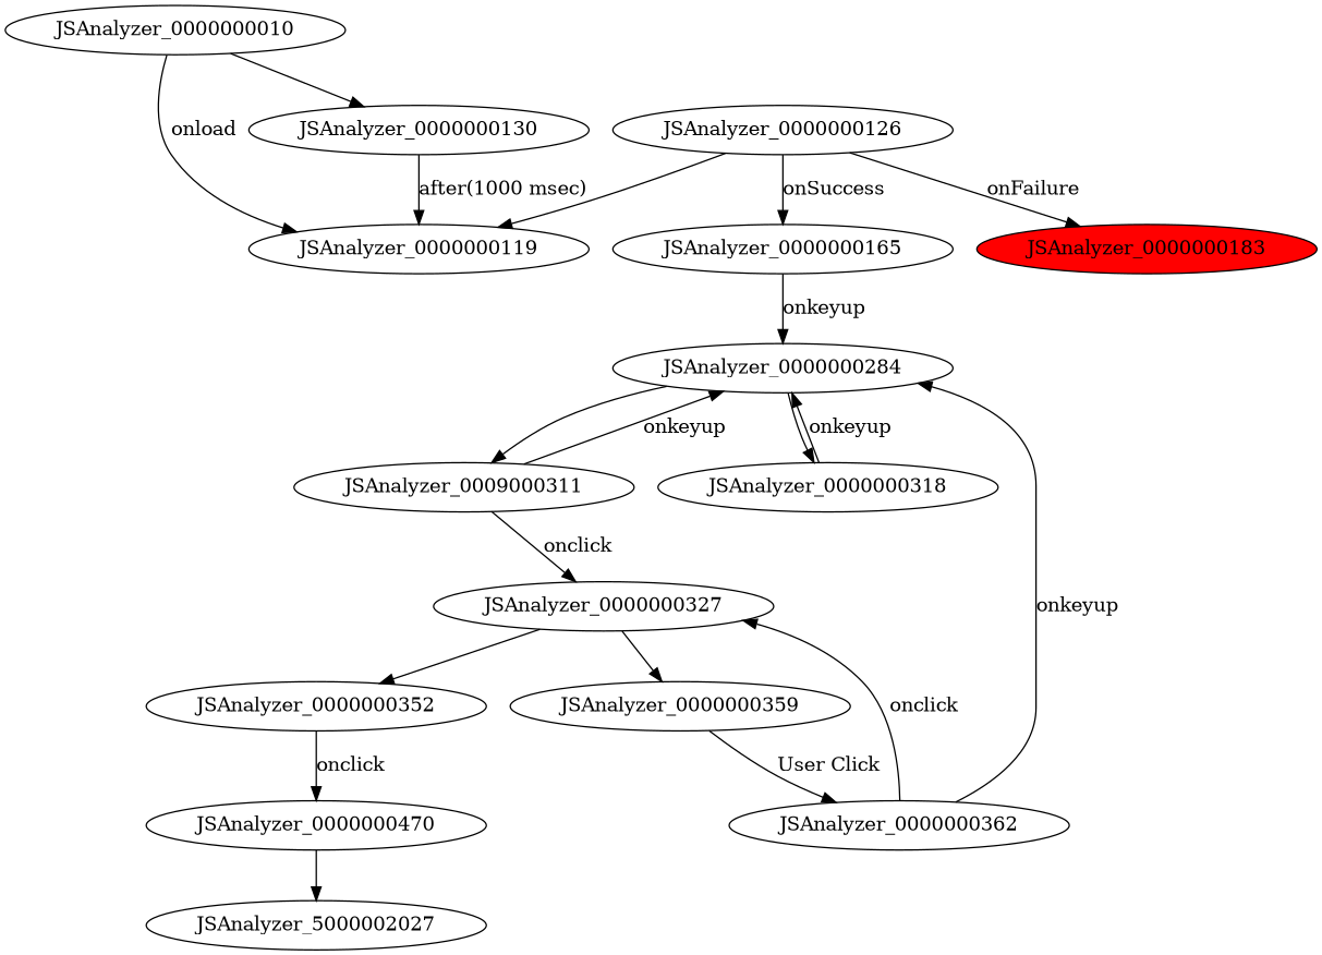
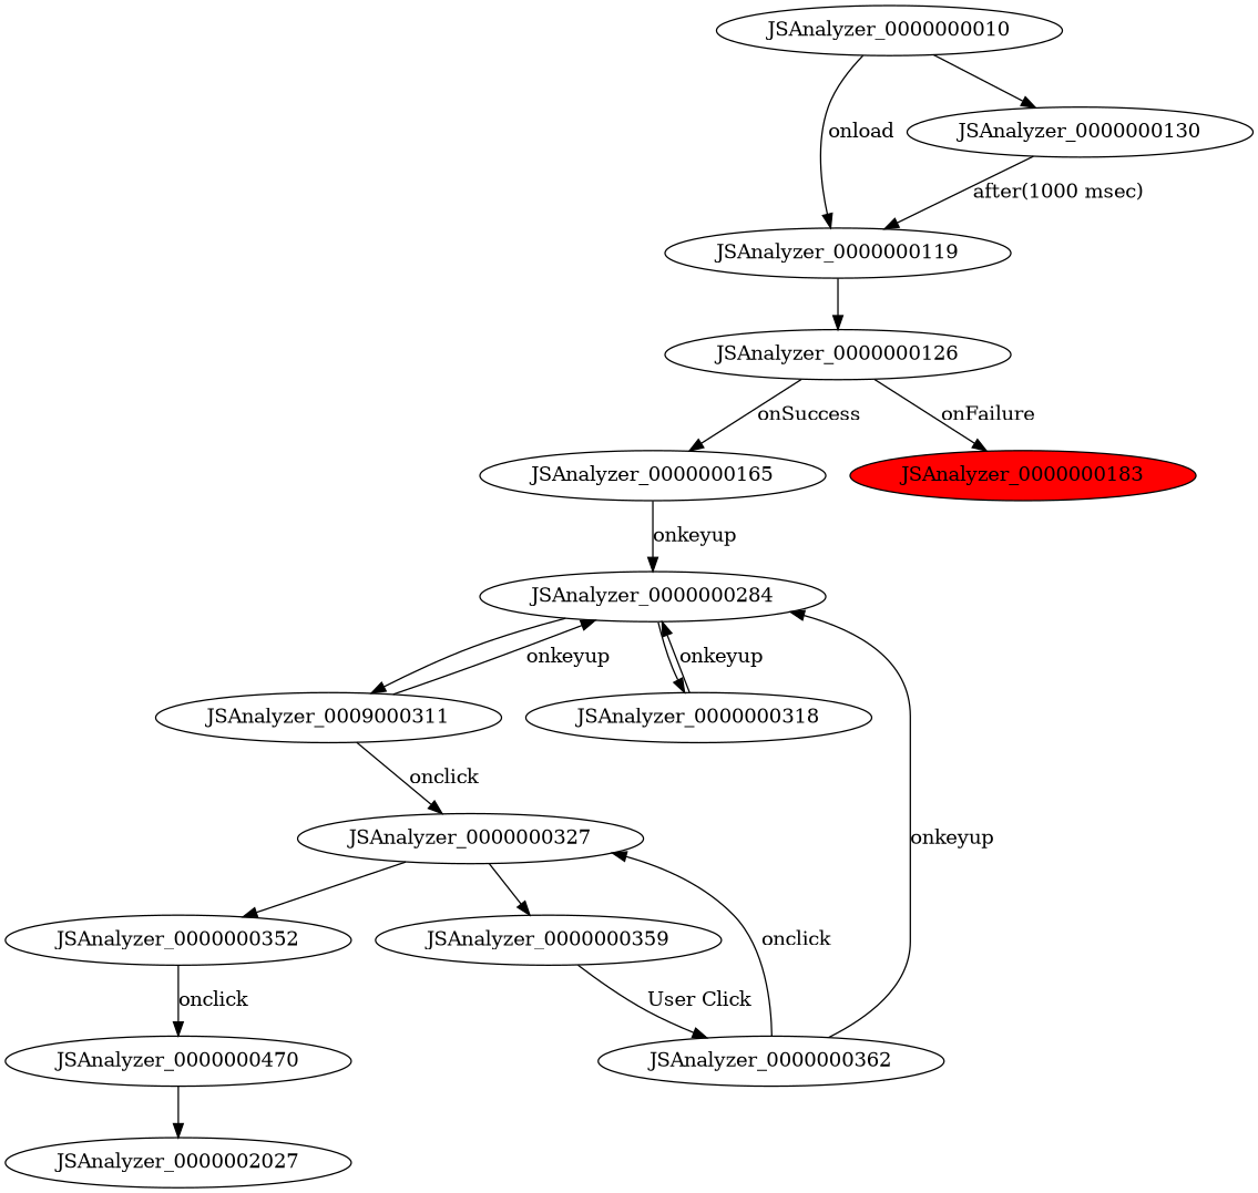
  digraph {
    JSAnalyzer_0000000010
    JSAnalyzer_0000000119
    JSAnalyzer_0000000130
    JSAnalyzer_0000000126
    JSAnalyzer_0000000165
    JSAnalyzer_0000000183 [fillcolor=red style=filled]
    JSAnalyzer_0000000284
    n8 [label=JSAnalyzer_0009000311]
    JSAnalyzer_0000000318
    JSAnalyzer_0000000327
    JSAnalyzer_0000000352
    JSAnalyzer_0000000359
    JSAnalyzer_0000000470
    JSAnalyzer_0000000362
-   JSAnalyzer_0000002027 [label=JSAnalyzer_5000002027]
+   JSAnalyzer_0000002027
    JSAnalyzer_0000000010 -> JSAnalyzer_0000000119 [label=onload]
    JSAnalyzer_0000000010 -> JSAnalyzer_0000000130
-   JSAnalyzer_0000000126 -> JSAnalyzer_0000000119
+   JSAnalyzer_0000000119 -> JSAnalyzer_0000000126
    JSAnalyzer_0000000130 -> JSAnalyzer_0000000119 [label="after(1000 msec)"]
    JSAnalyzer_0000000126 -> JSAnalyzer_0000000165 [label=onSuccess]
    JSAnalyzer_0000000126 -> JSAnalyzer_0000000183 [label=onFailure]
    JSAnalyzer_0000000165 -> JSAnalyzer_0000000284 [label=onkeyup]
    JSAnalyzer_0000000284 -> n8
    JSAnalyzer_0000000284 -> JSAnalyzer_0000000318
    n8 -> JSAnalyzer_0000000284 [label=onkeyup]
    n8 -> JSAnalyzer_0000000327 [label=onclick]
    JSAnalyzer_0000000318 -> JSAnalyzer_0000000284 [label=onkeyup]
    JSAnalyzer_0000000327 -> JSAnalyzer_0000000352
    JSAnalyzer_0000000327 -> JSAnalyzer_0000000359
    JSAnalyzer_0000000352 -> JSAnalyzer_0000000470 [label=onclick]
    JSAnalyzer_0000000359 -> JSAnalyzer_0000000362 [label="User Click"]
    JSAnalyzer_0000000470 -> JSAnalyzer_0000002027
    JSAnalyzer_0000000362 -> JSAnalyzer_0000000284 [label=onkeyup]
    JSAnalyzer_0000000362 -> JSAnalyzer_0000000327 [label=onclick]
  }
